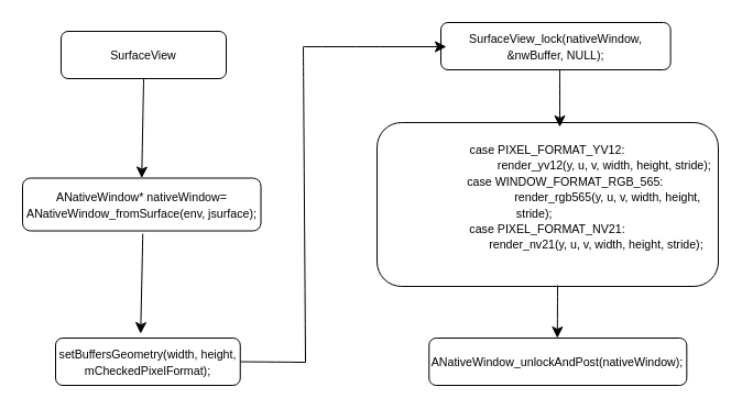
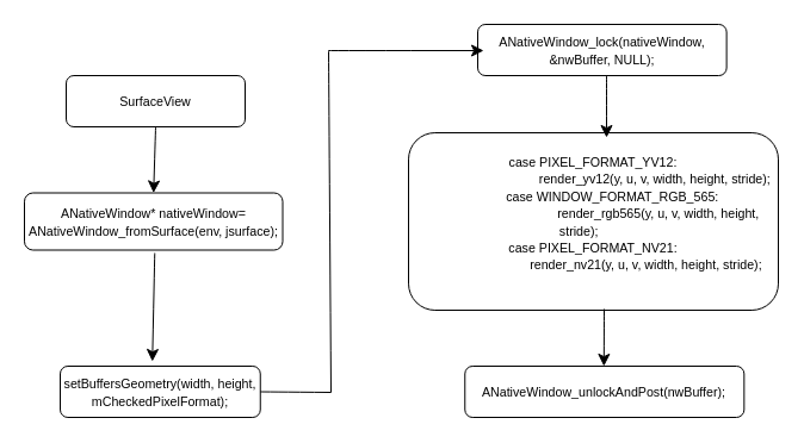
  <mxCell id="0" />
  <mxCell id="1" parent="0" />
  <mxCell id="2" value="&lt;b id=&quot;docs-internal-guid-e13a103a-7fff-5d24-f59f-2c10ec8842db&quot; style=&quot;font-weight:normal;&quot;&gt;&lt;p style=&quot;line-height:1.2;margin-top:0pt;margin-bottom:0pt;&quot; dir=&quot;ltr&quot;&gt;&lt;span style=&quot;font-size:8pt;font-family:Arial,sans-serif;color:#000000;background-color:transparent;font-weight:400;font-style:normal;font-variant:normal;text-decoration:none;vertical-align:baseline;white-space:pre;white-space:pre-wrap;&quot;&gt;ANativeWindow* nativeWindow&lt;/span&gt;&lt;span style=&quot;background-color: transparent; font-family: Arial, sans-serif; font-size: 8pt; white-space-collapse: preserve;&quot;&gt;= ANativeWindow_fromSurface(env, jsurface);&lt;/span&gt;&lt;/p&gt;&lt;/b&gt;" style="rounded=1;whiteSpace=wrap;html=1;" vertex="1" parent="1"><mxGeometry x="20" y="161.5" width="216.5" height="48" as="geometry" /></mxCell>
- <mxCell id="3" value="&lt;b id=&quot;docs-internal-guid-e13a103a-7fff-5d24-f59f-2c10ec8842db&quot; style=&quot;font-weight:normal;&quot;&gt;&lt;p style=&quot;line-height: 1.2; margin-top: 0pt; margin-bottom: 0pt; font-size: 10.667px; white-space-collapse: preserve;&quot; dir=&quot;ltr&quot;&gt;&lt;font face=&quot;Arial, sans-serif&quot;&gt;SurfaceView&lt;/font&gt;&lt;/p&gt;&lt;/b&gt;" style="rounded=1;whiteSpace=wrap;html=1;" vertex="1" parent="1"><mxGeometry x="55.01" y="28" width="150" height="43" as="geometry" /></mxCell>
+ <mxCell id="3" value="&lt;b id=&quot;docs-internal-guid-e13a103a-7fff-5d24-f59f-2c10ec8842db&quot; style=&quot;font-weight:normal;&quot;&gt;&lt;p style=&quot;line-height: 1.2; margin-top: 0pt; margin-bottom: 0pt; font-size: 10.667px; white-space-collapse: preserve;&quot; dir=&quot;ltr&quot;&gt;&lt;font face=&quot;Arial, sans-serif&quot;&gt;SurfaceView&lt;/font&gt;&lt;/p&gt;&lt;/b&gt;" style="rounded=1;whiteSpace=wrap;html=1;" vertex="1" parent="1"><mxGeometry x="55.01" y="63" width="150" height="43" as="geometry" /></mxCell>
  <mxCell id="4" value="&lt;b id=&quot;docs-internal-guid-e13a103a-7fff-5d24-f59f-2c10ec8842db&quot; style=&quot;font-weight:normal;&quot;&gt;&lt;p style=&quot;line-height: 1.2; margin-top: 0pt; margin-bottom: 0pt; font-size: 10.667px; white-space-collapse: preserve;&quot; dir=&quot;ltr&quot;&gt;&lt;span style=&quot;font-size: 12px; text-align: left; white-space-collapse: collapse;&quot; id=&quot;docs-internal-guid-5c5d45d6-7fff-09a6-e8fe-20a1f78235e1&quot;&gt;&lt;span style=&quot;font-size: 8pt; font-family: Arial, sans-serif; background-color: transparent; font-variant-numeric: normal; font-variant-east-asian: normal; font-variant-alternates: normal; font-variant-position: normal; vertical-align: baseline; white-space-collapse: preserve;&quot;&gt;setBuffersGeometry(width, height, mCheckedPixelFormat);&lt;/span&gt;&lt;/span&gt;&lt;br&gt;&lt;/p&gt;&lt;/b&gt;" style="rounded=1;whiteSpace=wrap;html=1;" vertex="1" parent="1"><mxGeometry x="50" y="307" width="167.75" height="43" as="geometry" /></mxCell>
- <mxCell id="5" value="&lt;b id=&quot;docs-internal-guid-8d420a64-7fff-955a-9f99-24eeb4a5b018&quot; style=&quot;font-weight:normal;&quot;&gt;&lt;p style=&quot;line-height:1.2;margin-top:0pt;margin-bottom:0pt;&quot; dir=&quot;ltr&quot;&gt;&lt;span style=&quot;font-size:8pt;font-family:Arial,sans-serif;color:#000000;background-color:transparent;font-weight:400;font-style:normal;font-variant:normal;text-decoration:none;vertical-align:baseline;white-space:pre;white-space:pre-wrap;&quot;&gt;SurfaceView_lock(nativeWindow, &amp;amp;nwBuffer, NULL);&lt;/span&gt;&lt;/p&gt;&lt;/b&gt;" style="rounded=1;whiteSpace=wrap;html=1;" vertex="1" parent="1"><mxGeometry x="400" y="20" width="208.62" height="43" as="geometry" /></mxCell>
- <mxCell id="6" value="&lt;b id=&quot;docs-internal-guid-8d420a64-7fff-955a-9f99-24eeb4a5b018&quot; style=&quot;font-weight:normal;&quot;&gt;&lt;p style=&quot;line-height:1.2;margin-top:0pt;margin-bottom:0pt;&quot; dir=&quot;ltr&quot;&gt;&lt;span style=&quot;text-align: left;&quot; id=&quot;docs-internal-guid-63caeeaf-7fff-d8f3-9f6a-668ca7343122&quot;&gt;&lt;span style=&quot;font-size: 8pt; font-family: Arial, sans-serif; background-color: transparent; font-variant-numeric: normal; font-variant-east-asian: normal; font-variant-alternates: normal; font-variant-position: normal; vertical-align: baseline; white-space-collapse: preserve;&quot;&gt;ANativeWindow_unlockAndPost(&lt;span style=&quot;text-align: center;&quot;&gt;nativeWindow&lt;/span&gt;);&lt;/span&gt;&lt;/span&gt;&lt;br&gt;&lt;/p&gt;&lt;/b&gt;" style="rounded=1;whiteSpace=wrap;html=1;" vertex="1" parent="1"><mxGeometry x="389.28" y="307" width="234.06" height="43" as="geometry" /></mxCell>
+ <mxCell id="5" value="&lt;b id=&quot;docs-internal-guid-8d420a64-7fff-955a-9f99-24eeb4a5b018&quot; style=&quot;font-weight:normal;&quot;&gt;&lt;p style=&quot;line-height:1.2;margin-top:0pt;margin-bottom:0pt;&quot; dir=&quot;ltr&quot;&gt;&lt;span style=&quot;font-size:8pt;font-family:Arial,sans-serif;color:#000000;background-color:transparent;font-weight:400;font-style:normal;font-variant:normal;text-decoration:none;vertical-align:baseline;white-space:pre;white-space:pre-wrap;&quot;&gt;ANativeWindow_lock(nativeWindow, &amp;amp;nwBuffer, NULL);&lt;/span&gt;&lt;/p&gt;&lt;/b&gt;" style="rounded=1;whiteSpace=wrap;html=1;" vertex="1" parent="1"><mxGeometry x="400" y="20" width="208.62" height="43" as="geometry" /></mxCell>
+ <mxCell id="6" value="&lt;b id=&quot;docs-internal-guid-8d420a64-7fff-955a-9f99-24eeb4a5b018&quot; style=&quot;font-weight:normal;&quot;&gt;&lt;p style=&quot;line-height:1.2;margin-top:0pt;margin-bottom:0pt;&quot; dir=&quot;ltr&quot;&gt;&lt;span style=&quot;text-align: left;&quot; id=&quot;docs-internal-guid-63caeeaf-7fff-d8f3-9f6a-668ca7343122&quot;&gt;&lt;span style=&quot;font-size: 8pt; font-family: Arial, sans-serif; background-color: transparent; font-variant-numeric: normal; font-variant-east-asian: normal; font-variant-alternates: normal; font-variant-position: normal; vertical-align: baseline; white-space-collapse: preserve;&quot;&gt;ANativeWindow_unlockAndPost(&lt;span style=&quot;text-align: center;&quot;&gt;nwBuffer&lt;/span&gt;);&lt;/span&gt;&lt;/span&gt;&lt;br&gt;&lt;/p&gt;&lt;/b&gt;" style="rounded=1;whiteSpace=wrap;html=1;" vertex="1" parent="1"><mxGeometry x="389.28" y="307" width="234.06" height="43" as="geometry" /></mxCell>
  <mxCell id="7" value="&lt;b id=&quot;docs-internal-guid-8d420a64-7fff-955a-9f99-24eeb4a5b018&quot; style=&quot;font-weight:normal;&quot;&gt;&lt;p style=&quot;line-height:1.2;margin-top:0pt;margin-bottom:0pt;&quot; dir=&quot;ltr&quot;&gt;&lt;span style=&quot;font-size:8pt;font-family:Arial,sans-serif;color:#000000;background-color:transparent;font-weight:400;font-style:normal;font-variant:normal;text-decoration:none;vertical-align:baseline;white-space:pre;white-space:pre-wrap;&quot;&gt;case PIXEL_FORMAT_YV12:&lt;/span&gt;&lt;/p&gt;&lt;p style=&quot;line-height:1.2;margin-top:0pt;margin-bottom:0pt;&quot; dir=&quot;ltr&quot;&gt;&lt;span style=&quot;font-size:8pt;font-family:Arial,sans-serif;color:#000000;background-color:transparent;font-weight:400;font-style:normal;font-variant:normal;text-decoration:none;vertical-align:baseline;white-space:pre;white-space:pre-wrap;&quot;&gt;&amp;nbsp;&amp;nbsp;&amp;nbsp;&amp;nbsp;&amp;nbsp;&amp;nbsp;&amp;nbsp;&amp;nbsp;&amp;nbsp;&amp;nbsp;&amp;nbsp;&amp;nbsp;                       render_yv12(y, u, v, width, height, stride);&lt;/span&gt;&lt;/p&gt;&lt;p style=&quot;line-height:1.2;margin-top:0pt;margin-bottom:0pt;&quot; dir=&quot;ltr&quot;&gt;&lt;span style=&quot;background-color: transparent; font-family: Arial, sans-serif; font-size: 8pt; white-space-collapse: preserve;&quot;&gt;&amp;nbsp;&amp;nbsp;&amp;nbsp;&amp;nbsp;&amp;nbsp;&amp;nbsp;&amp;nbsp;   &amp;nbsp;case WINDOW_FORMAT_RGB_565:&lt;/span&gt;&lt;br&gt;&lt;/p&gt;&lt;p style=&quot;line-height:1.2;margin-top:0pt;margin-bottom:0pt;&quot; dir=&quot;ltr&quot;&gt;&lt;span style=&quot;font-size:8pt;font-family:Arial,sans-serif;color:#000000;background-color:transparent;font-weight:400;font-style:normal;font-variant:normal;text-decoration:none;vertical-align:baseline;white-space:pre;white-space:pre-wrap;&quot;&gt;&amp;nbsp;&amp;nbsp;&amp;nbsp;&amp;nbsp;&amp;nbsp;&amp;nbsp;&amp;nbsp;&amp;nbsp;&amp;nbsp;&amp;nbsp;&amp;nbsp;                         &amp;nbsp;render_rgb565(y, u, v, width, height, stride);&lt;/span&gt;&lt;span style=&quot;background-color: transparent; font-family: Arial, sans-serif; font-size: 8pt; white-space-collapse: preserve;&quot;&gt;&amp;nbsp;&amp;nbsp;&amp;nbsp;&amp;nbsp;&amp;nbsp;&amp;nbsp;&amp;nbsp;&amp;nbsp;&lt;/span&gt;&lt;/p&gt;&lt;p style=&quot;line-height:1.2;margin-top:0pt;margin-bottom:0pt;&quot; dir=&quot;ltr&quot;&gt;&lt;span style=&quot;background-color: transparent; font-family: Arial, sans-serif; font-size: 8pt; white-space-collapse: preserve;&quot;&gt;case PIXEL_FORMAT_NV21:&lt;/span&gt;&lt;/p&gt;&lt;p style=&quot;line-height:1.2;margin-top:0pt;margin-bottom:0pt;&quot; dir=&quot;ltr&quot;&gt;&lt;span style=&quot;font-size:8pt;font-family:Arial,sans-serif;color:#000000;background-color:transparent;font-weight:400;font-style:normal;font-variant:normal;text-decoration:none;vertical-align:baseline;white-space:pre;white-space:pre-wrap;&quot;&gt;&amp;nbsp;&amp;nbsp;&amp;nbsp;&amp;nbsp;&amp;nbsp;&amp;nbsp;&amp;nbsp;&amp;nbsp;&amp;nbsp;&amp;nbsp;&amp;nbsp;&amp;nbsp;                  render_nv21(y, u, v, width, height, stride);&lt;/span&gt;&lt;/p&gt;&lt;p style=&quot;line-height:1.2;margin-top:0pt;margin-bottom:0pt;&quot; dir=&quot;ltr&quot;&gt;&lt;span id=&quot;docs-internal-guid-897673d9-7fff-6443-9ae2-36d8ae9b94ea&quot;&gt;&lt;/span&gt;&lt;/p&gt;&lt;p style=&quot;line-height:1.2;margin-top:0pt;margin-bottom:0pt;&quot; dir=&quot;ltr&quot;&gt;&lt;br&gt;&lt;/p&gt;&lt;/b&gt;" style="rounded=1;whiteSpace=wrap;html=1;" vertex="1" parent="1"><mxGeometry x="342" y="111" width="310" height="149" as="geometry" /></mxCell>
  <mxCell id="8" value="" style="endArrow=classic;html=1;rounded=0;fontSize=12;startSize=8;endSize=8;curved=1;exitX=0.5;exitY=1;exitDx=0;exitDy=0;entryX=0.5;entryY=0;entryDx=0;entryDy=0;" edge="1" parent="1" source="3" target="2"><mxGeometry width="50" height="50" relative="1" as="geometry"><mxPoint x="268" y="116" as="sourcePoint" /><mxPoint x="318" y="66" as="targetPoint" /></mxGeometry></mxCell>
  <mxCell id="9" value="" style="endArrow=classic;html=1;rounded=0;fontSize=12;startSize=8;endSize=8;curved=1;exitX=0.5;exitY=1;exitDx=0;exitDy=0;entryX=0.5;entryY=0;entryDx=0;entryDy=0;" edge="1" parent="1"><mxGeometry width="50" height="50" relative="1" as="geometry"><mxPoint x="129.25" y="212" as="sourcePoint" /><mxPoint x="127.25" y="303" as="targetPoint" /></mxGeometry></mxCell>
  <mxCell id="10" value="" style="endArrow=classic;html=1;rounded=0;fontSize=12;startSize=8;endSize=8;curved=1;" edge="1" parent="1"><mxGeometry width="50" height="50" relative="1" as="geometry"><mxPoint x="275" y="42" as="sourcePoint" /><mxPoint x="405" y="42" as="targetPoint" /></mxGeometry></mxCell>
  <mxCell id="11" value="" style="endArrow=none;html=1;rounded=0;fontSize=12;startSize=8;endSize=8;curved=1;exitX=1;exitY=0.5;exitDx=0;exitDy=0;" edge="1" parent="1" source="4"><mxGeometry width="50" height="50" relative="1" as="geometry"><mxPoint x="273" y="572" as="sourcePoint" /><mxPoint x="277" y="329" as="targetPoint" /></mxGeometry></mxCell>
  <mxCell id="12" value="" style="endArrow=none;html=1;rounded=0;fontSize=12;startSize=8;endSize=8;curved=1;" edge="1" parent="1"><mxGeometry width="50" height="50" relative="1" as="geometry"><mxPoint x="275" y="42" as="sourcePoint" /><mxPoint x="277" y="329" as="targetPoint" /></mxGeometry></mxCell>
  <mxCell id="13" value="" style="endArrow=classic;html=1;rounded=0;fontSize=12;startSize=8;endSize=8;curved=1;entryX=0.5;entryY=0;entryDx=0;entryDy=0;" edge="1" parent="1"><mxGeometry width="50" height="50" relative="1" as="geometry"><mxPoint x="508" y="63" as="sourcePoint" /><mxPoint x="508" y="115" as="targetPoint" /></mxGeometry></mxCell>
  <mxCell id="14" value="" style="endArrow=classic;html=1;rounded=0;fontSize=12;startSize=8;endSize=8;curved=1;entryX=0.5;entryY=0;entryDx=0;entryDy=0;" edge="1" parent="1"><mxGeometry width="50" height="50" relative="1" as="geometry"><mxPoint x="506" y="259" as="sourcePoint" /><mxPoint x="505.81" y="307" as="targetPoint" /></mxGeometry></mxCell>
